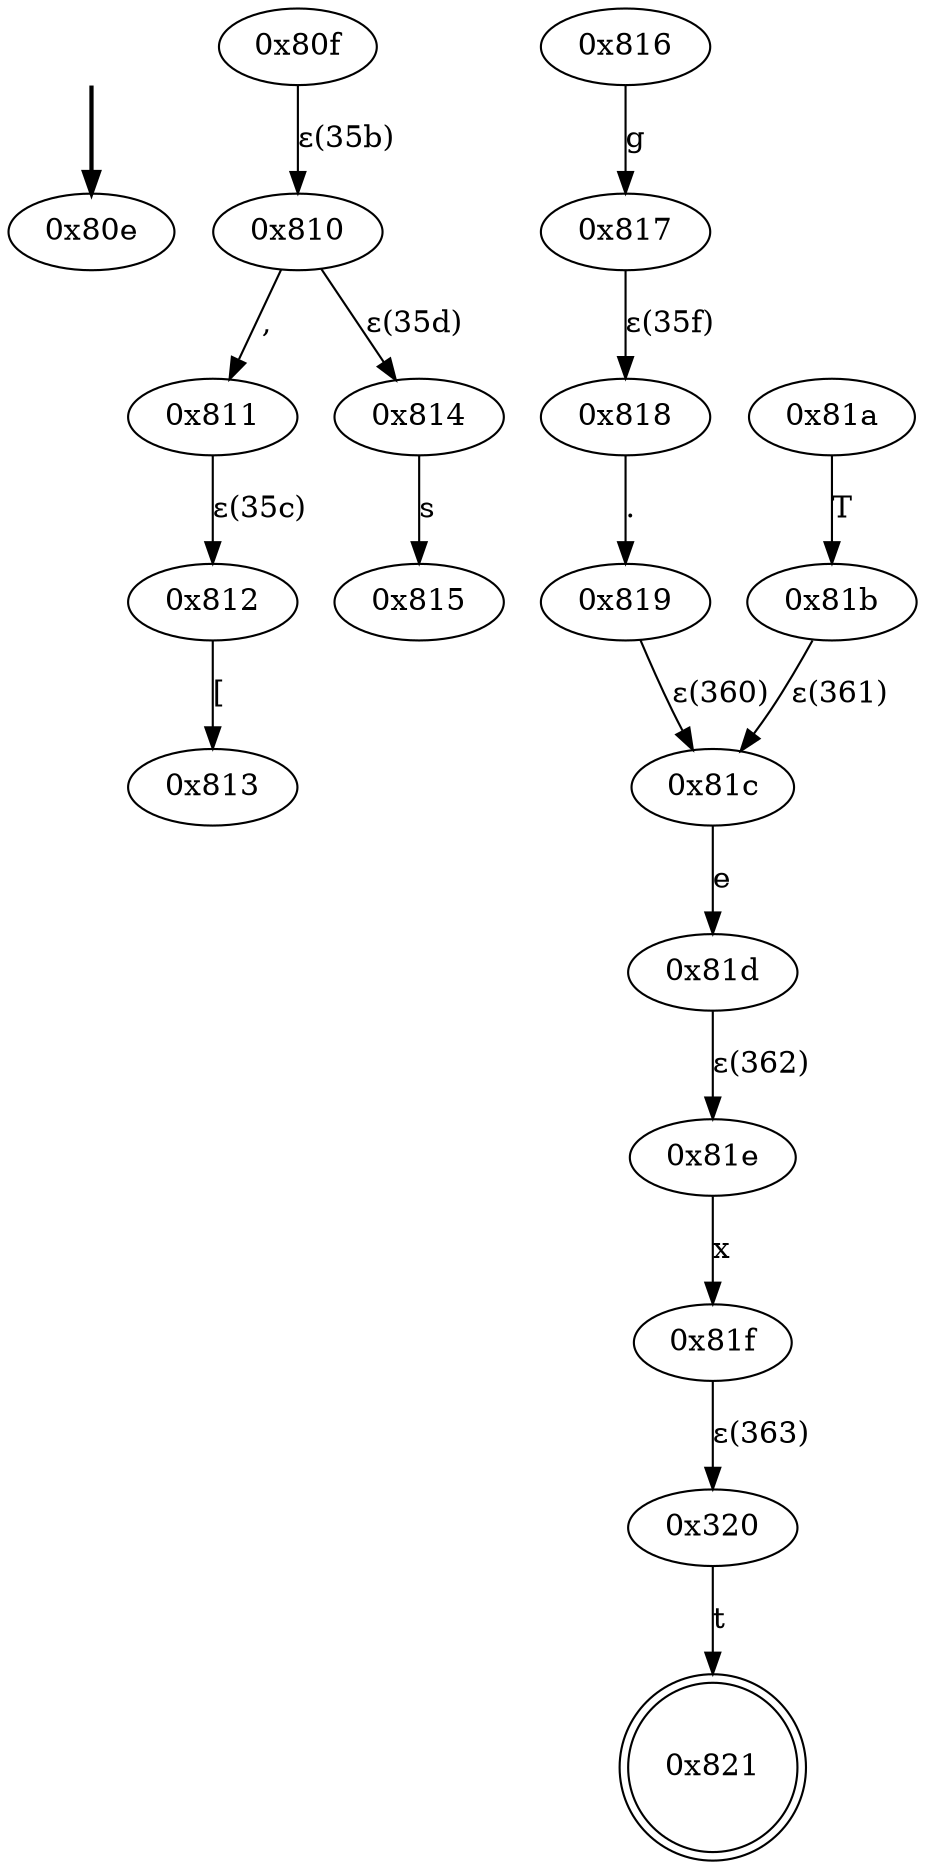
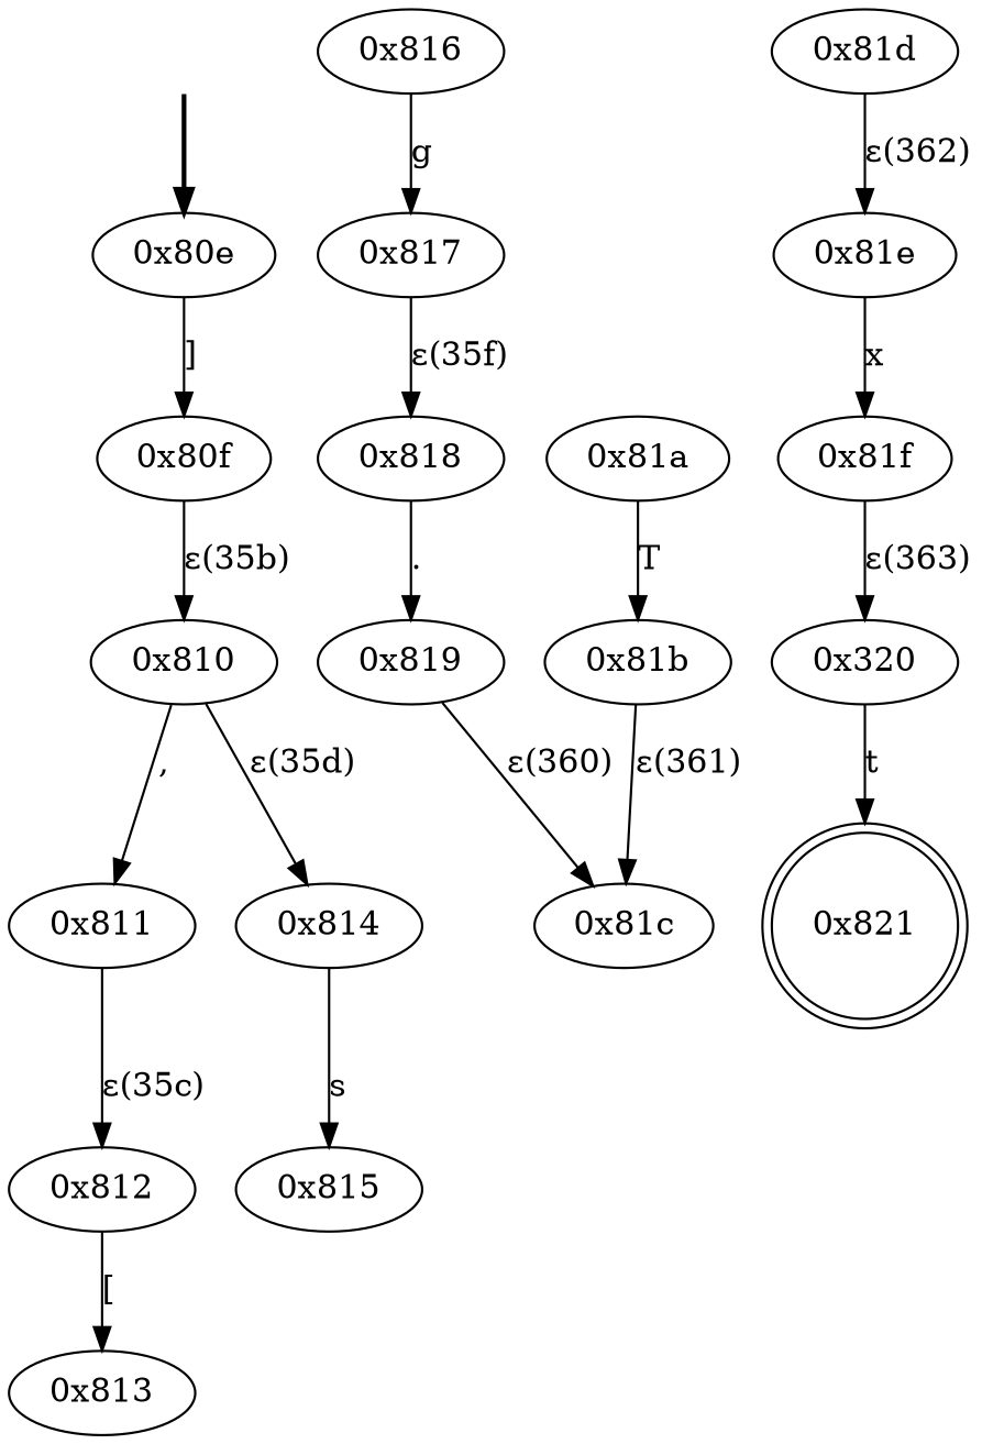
  digraph {
    fake [style=invisible]
    "0x80e" [root=true]
    "0x80f"
    "0x810"
    "0x811"
    "0x814"
    "0x812"
    "0x813"
    "0x815"
    "0x816"
    "0x817"
    "0x818"
    "0x819"
    "0x81c"
    "0x81a"
    "0x81b"
    "0x81d"
    "0x81e"
    "0x81f"
    n20 [label="0x320"]
    "0x821" [shape=doublecircle]
    fake -> "0x80e" [style=bold]
+   "0x80e" -> "0x80f" [label="]"]
    "0x80f" -> "0x810" [label="ε(35b)"]
    "0x810" -> "0x811" [label=","]
    "0x810" -> "0x814" [label="ε(35d)"]
    "0x811" -> "0x812" [label="ε(35c)"]
    "0x814" -> "0x815" [label=s]
    "0x812" -> "0x813" [label="["]
    "0x816" -> "0x817" [label=g]
    "0x817" -> "0x818" [label="ε(35f)"]
    "0x818" -> "0x819" [label="."]
    "0x819" -> "0x81c" [label="ε(360)"]
-   "0x81c" -> "0x81d" [label=e]
    "0x81a" -> "0x81b" [label=T]
    "0x81b" -> "0x81c" [label="ε(361)"]
    "0x81d" -> "0x81e" [label="ε(362)"]
    "0x81e" -> "0x81f" [label=x]
    "0x81f" -> n20 [label="ε(363)"]
    n20 -> "0x821" [label=t]
  }
